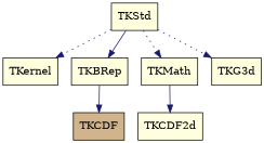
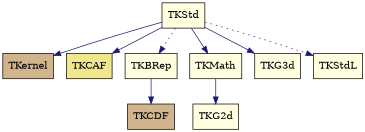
  digraph {
    aspect=1
    node [fillcolor=lightyellow shape=box style=filled]
    edge [color=midnightblue style=solid]
-   TKernel
+   TKernel [fillcolor=tan]
    TKStd
+   TKCAF [fillcolor=khaki]
    TKBRep
    TKMath
    TKG3d
+   TKStdL
    TKCDF [fillcolor=tan]
-   TKG2d [label=TKCDF2d]
-   TKStd -> TKernel [style=dotted]
-   TKStd -> TKBRep
-   TKStd -> TKMath [style=dotted]
-   TKStd -> TKG3d [style=dotted]
+   TKG2d
+   TKStd -> TKernel
+   TKStd -> TKCAF
+   TKStd -> TKBRep [style=dotted]
+   TKStd -> TKMath
+   TKStd -> TKG3d
+   TKStd -> TKStdL [style=dotted]
    TKBRep -> TKCDF
    TKMath -> TKG2d
  }
